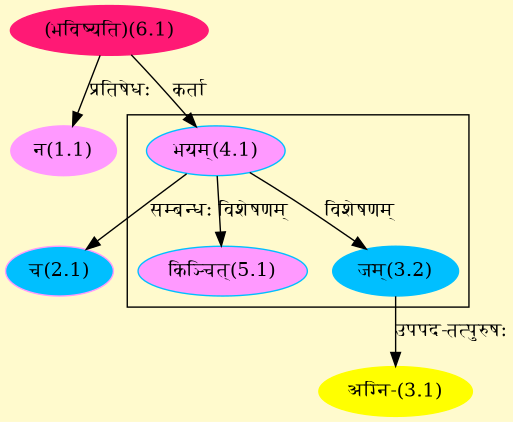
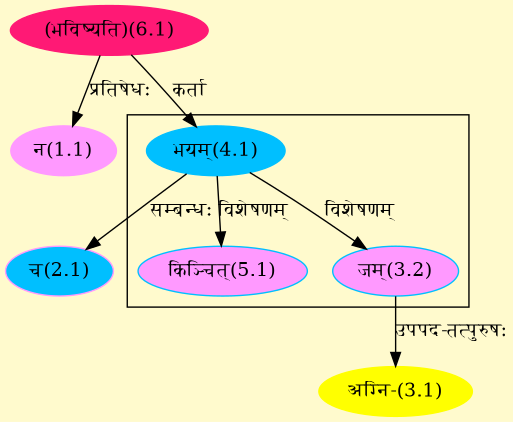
  digraph {
    bgcolor=lemonchiffon1
    compound=true
    rankdir=BT
    node [color="#00BFFF" style=filled]
    edge [dir=back]
-   n1 [label="जम्(3.2)"]
-   n2 [label="भयम्(4.1)" fillcolor="#FF99FF"]
+   n1 [label="जम्(3.2)" fillcolor="#FF99FF"]
+   n2 [label="भयम्(4.1)"]
    n3 [fillcolor="#FF99FF" label="किञ्चित्(5.1)"]
    n4 [color="#FF1975" label="(भविष्यति)(6.1)"]
    n5 [color="#FF99FF" label="न(1.1)"]
    n6 [color="#FF99FF" fillcolor="#00BFFF" label="च(2.1)"]
    n7 [color="#FFFF00" label="अग्नि-(3.1)"]
    subgraph cluster_1 {
      n1
      n2
      n3
    }
    n1 -> n2 [label="विशेषणम्"]
    n2 -> n4 [label="कर्ता"]
    n3 -> n2 [label="विशेषणम्"]
    n5 -> n4 [label="प्रतिषेधः"]
    n6 -> n2 [label="सम्बन्धः"]
    n7 -> n1 [label="उपपद-तत्पुरुषः"]
  }
